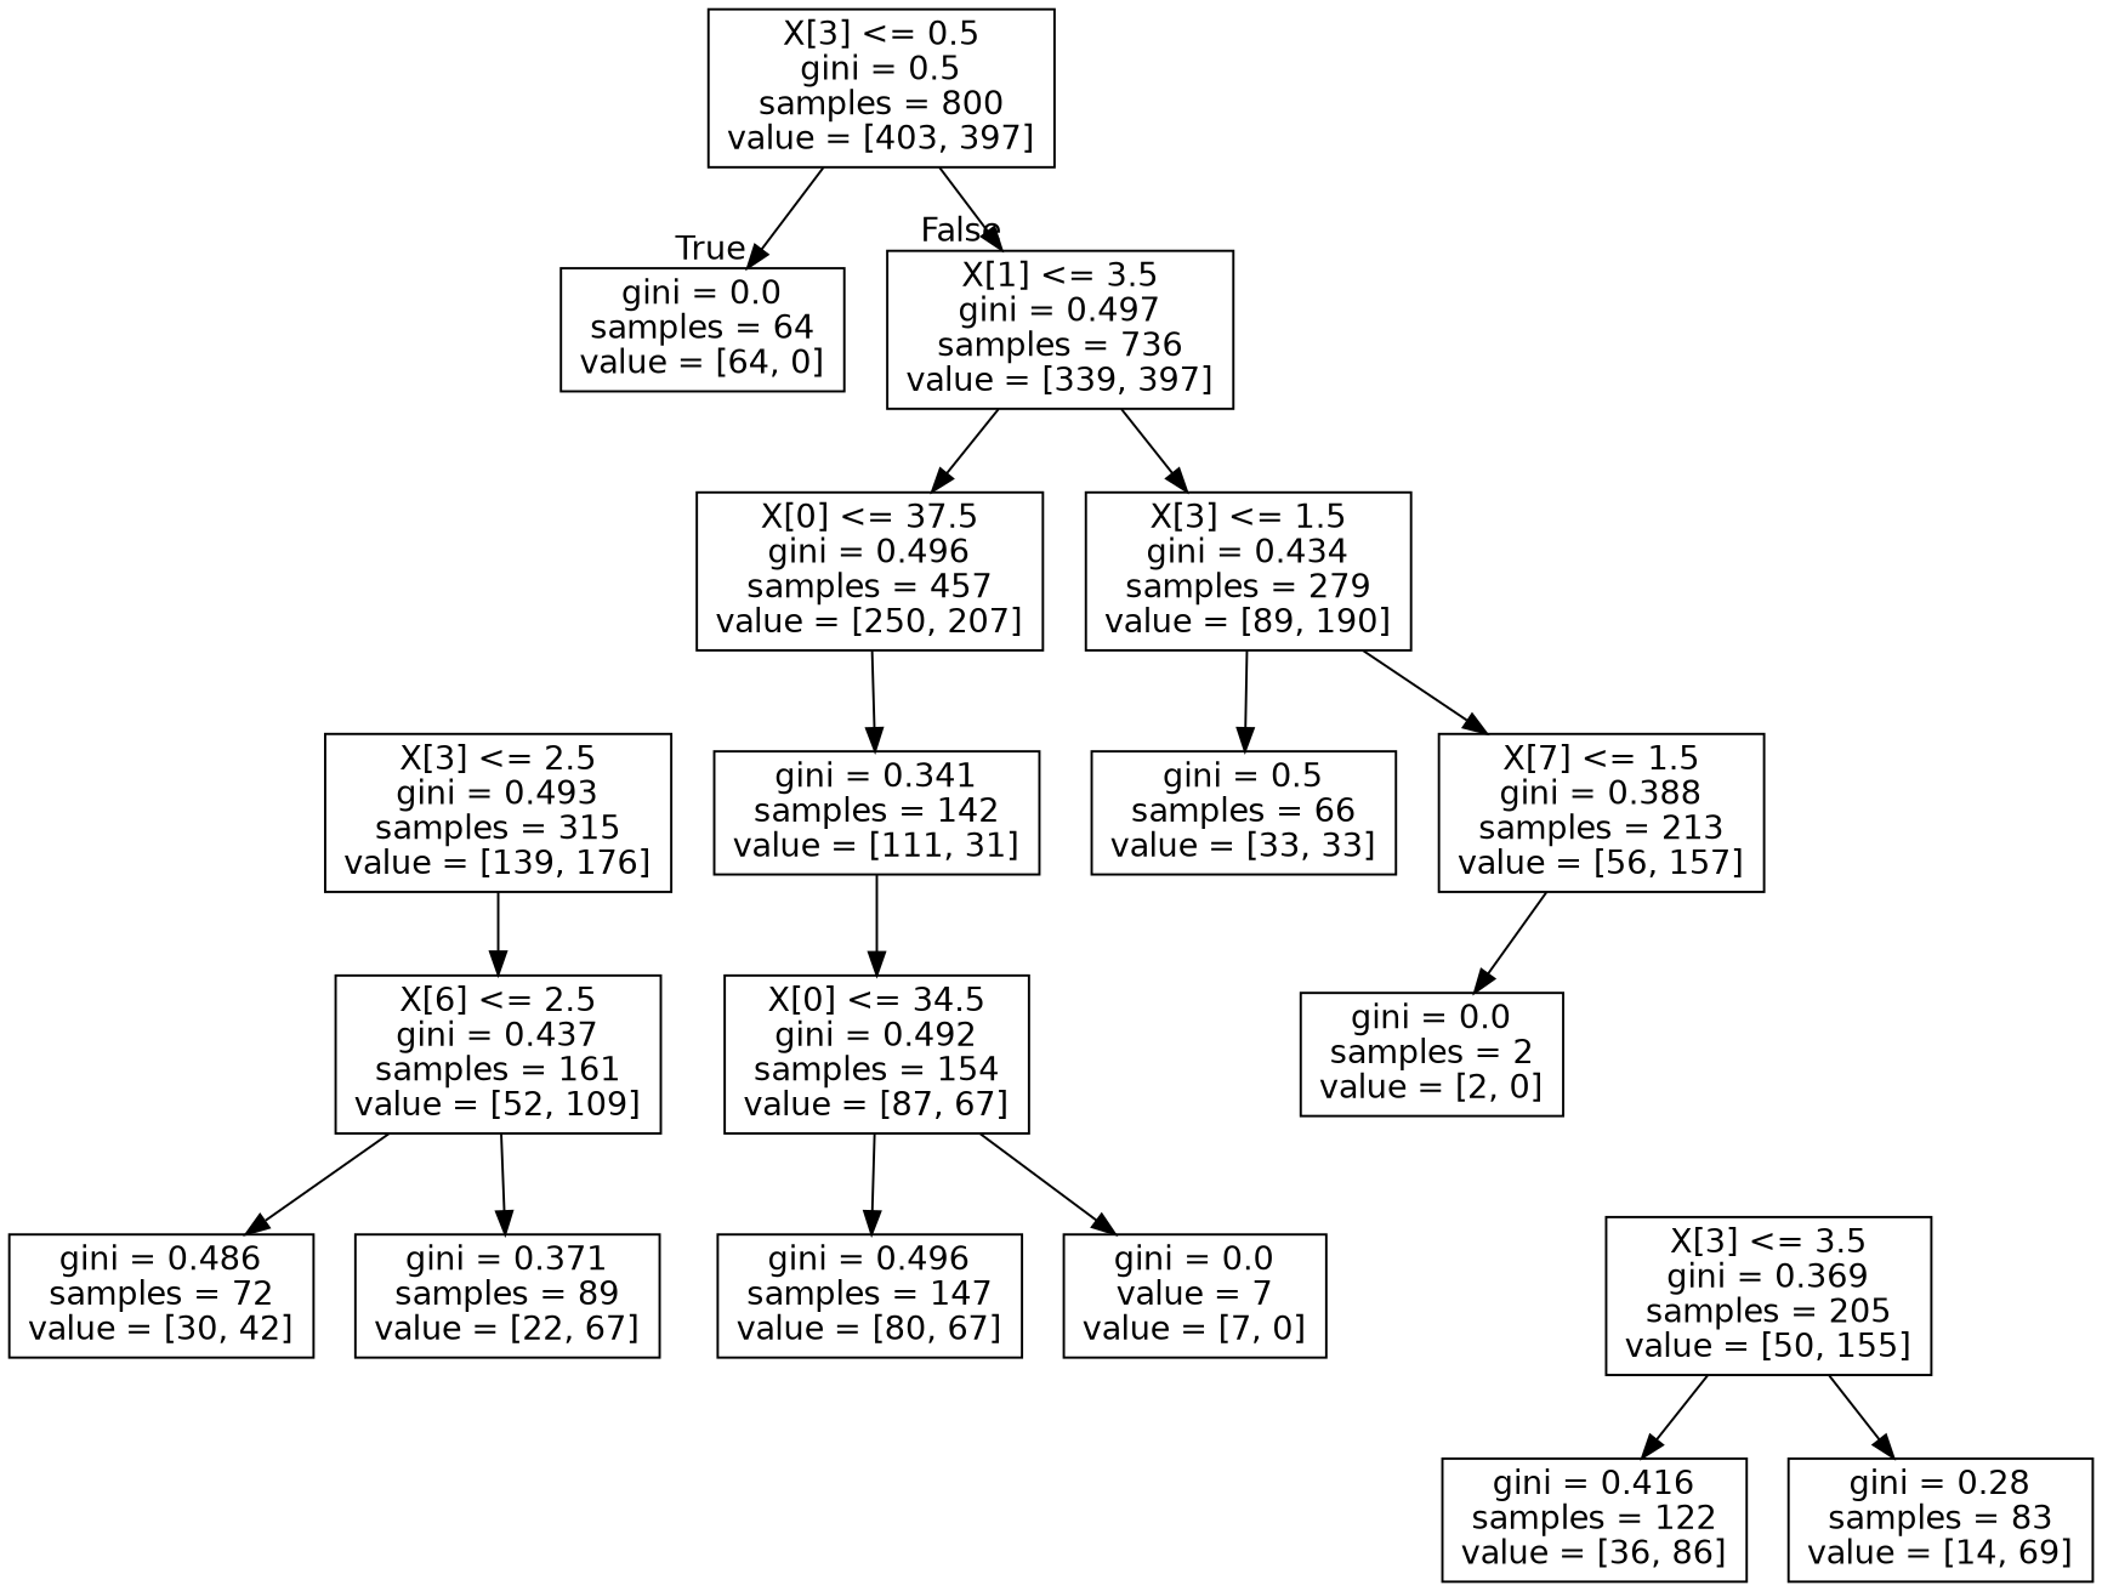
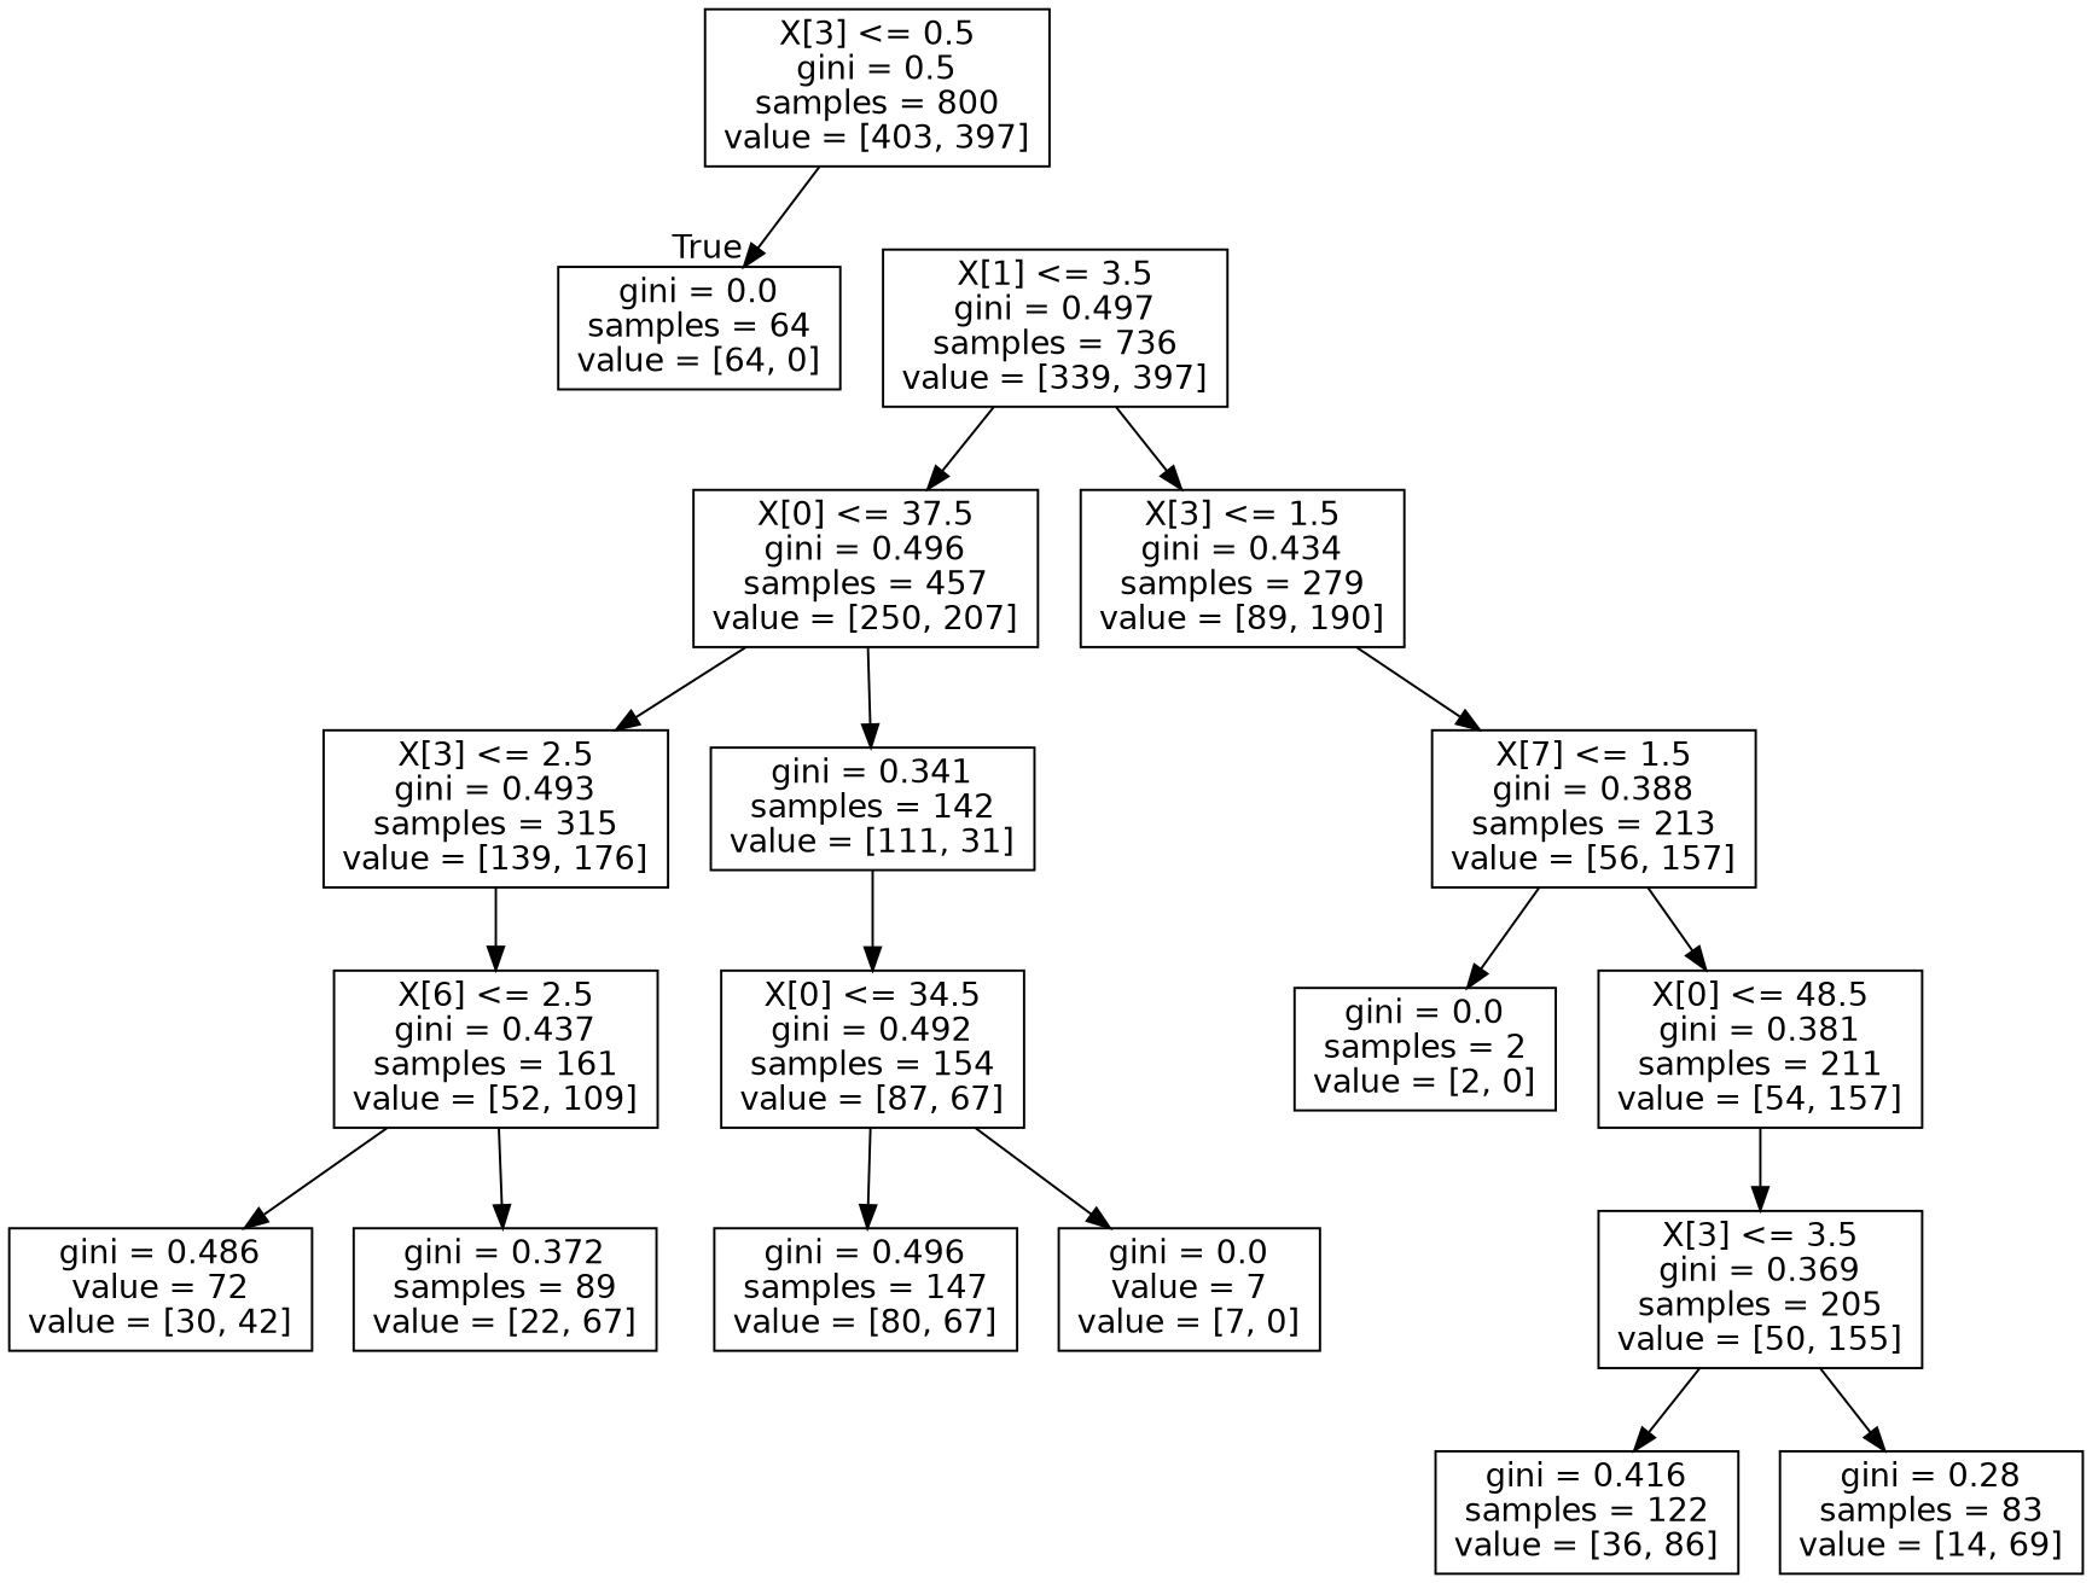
  digraph {
    node [fontname=helvetica shape=box]
    edge [fontname=helvetica]
    n1 [label="X[3] <= 0.5\ngini = 0.5\nsamples = 800\nvalue = [403, 397]"]
    n2 [label="gini = 0.0\nsamples = 64\nvalue = [64, 0]"]
    n3 [label="X[1] <= 3.5\ngini = 0.497\nsamples = 736\nvalue = [339, 397]"]
    n4 [label="X[0] <= 37.5\ngini = 0.496\nsamples = 457\nvalue = [250, 207]"]
    n5 [label="X[3] <= 1.5\ngini = 0.434\nsamples = 279\nvalue = [89, 190]"]
    n6 [label="X[3] <= 2.5\ngini = 0.493\nsamples = 315\nvalue = [139, 176]"]
    n7 [label="gini = 0.341\nsamples = 142\nvalue = [111, 31]"]
-   n8 [label="gini = 0.5\nsamples = 66\nvalue = [33, 33]"]
    n9 [label="X[7] <= 1.5\ngini = 0.388\nsamples = 213\nvalue = [56, 157]"]
    n10 [label="X[6] <= 2.5\ngini = 0.437\nsamples = 161\nvalue = [52, 109]"]
    n11 [label="X[0] <= 34.5\ngini = 0.492\nsamples = 154\nvalue = [87, 67]"]
    n12 [label="gini = 0.496\nsamples = 147\nvalue = [80, 67]"]
    n13 [label="gini = 0.0\nvalue = 7\nvalue = [7, 0]"]
-   n14 [label="gini = 0.486\nsamples = 72\nvalue = [30, 42]"]
-   n15 [label="gini = 0.371\nsamples = 89\nvalue = [22, 67]"]
+   n14 [label="gini = 0.486\nvalue = 72\nvalue = [30, 42]"]
+   n15 [label="gini = 0.372\nsamples = 89\nvalue = [22, 67]"]
    n16 [label="gini = 0.0\nsamples = 2\nvalue = [2, 0]"]
+   n17 [label="X[0] <= 48.5\ngini = 0.381\nsamples = 211\nvalue = [54, 157]"]
    n18 [label="X[3] <= 3.5\ngini = 0.369\nsamples = 205\nvalue = [50, 155]"]
    n19 [label="gini = 0.416\nsamples = 122\nvalue = [36, 86]"]
    n20 [label="gini = 0.28\nsamples = 83\nvalue = [14, 69]"]
    n1 -> n2 [headlabel=True labelangle=45 labeldistance=2.5]
-   n1 -> n3 [headlabel=False labelangle=-45 labeldistance=2.5]
    n3 -> n4
    n3 -> n5
+   n4 -> n6
    n4 -> n7
-   n5 -> n8
    n5 -> n9
    n6 -> n10
    n7 -> n11
    n9 -> n16
+   n9 -> n17
    n10 -> n14
    n10 -> n15
    n11 -> n12
    n11 -> n13
+   n17 -> n18
    n18 -> n19
    n18 -> n20
  }
